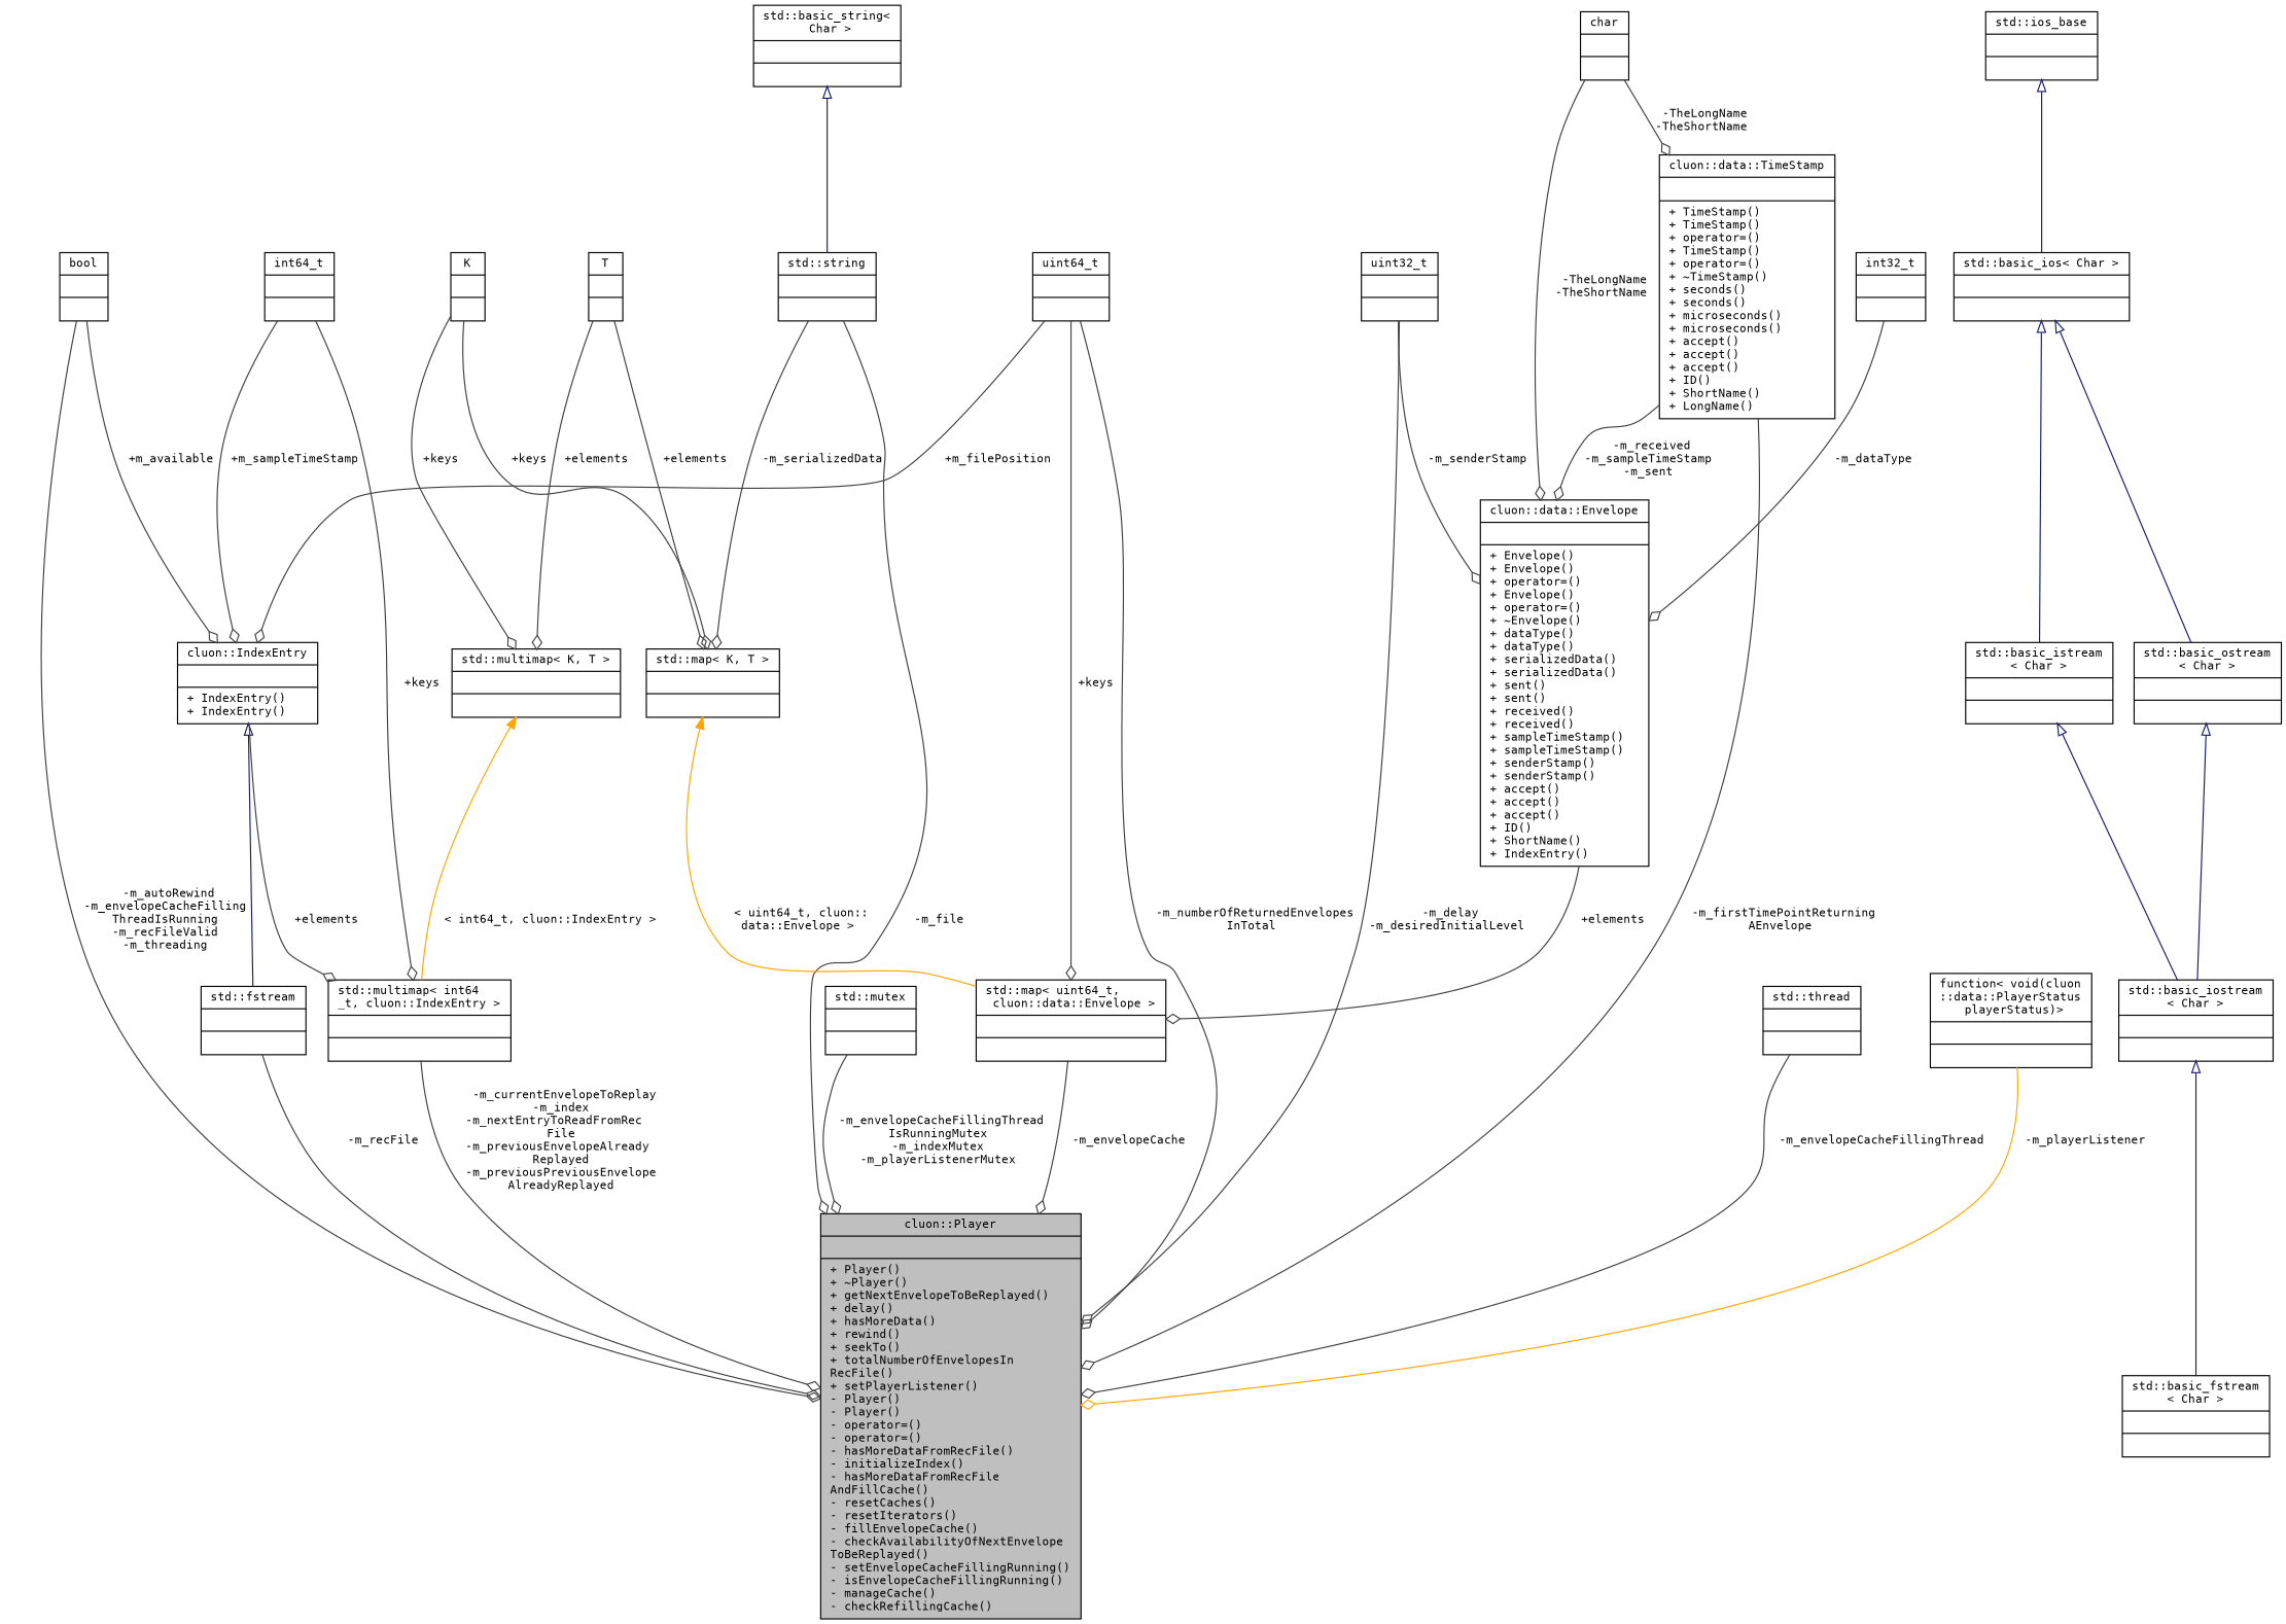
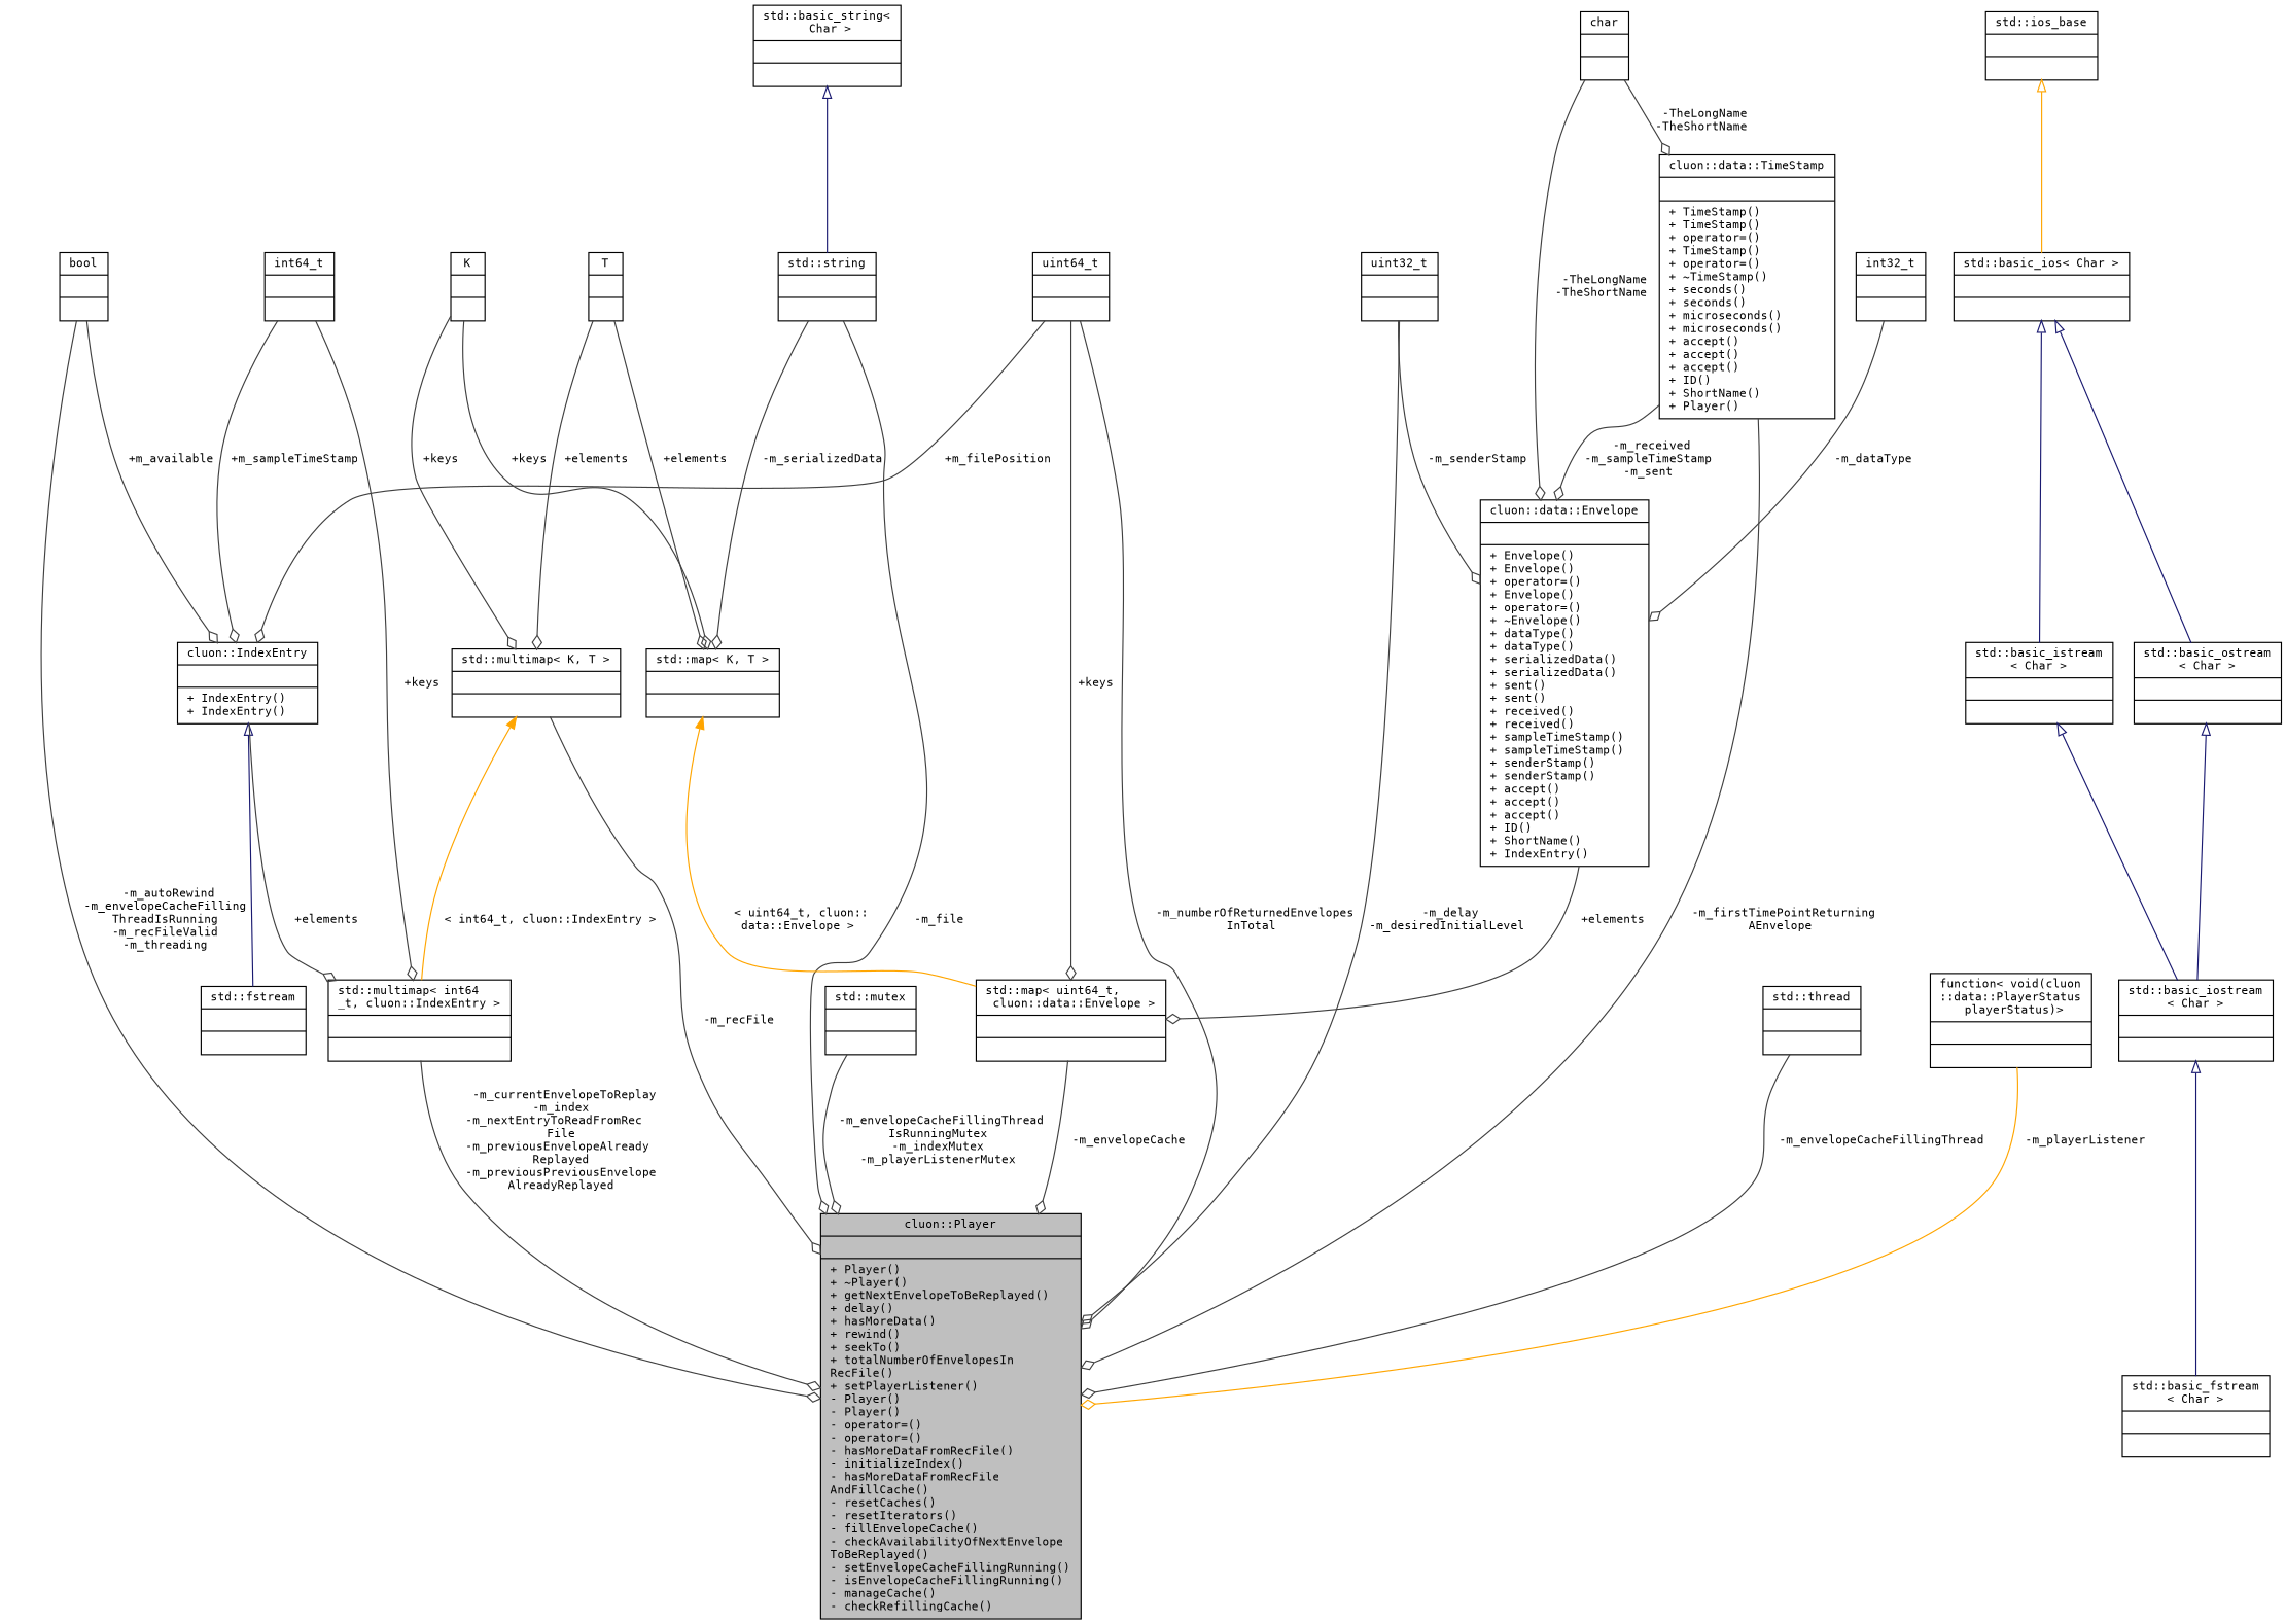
  digraph {
    fontname="DejaVu Sans Mono"
    node [color=black fillcolor=white fontname="DejaVu Sans Mono" fontsize=10 shape=record style=filled]
    edge [arrowhead=odiamond color=grey25 fontname="DejaVu Sans Mono" fontsize=10 labelfontname=Helvetica labelfontsize=10 style=solid]
    n1 [fillcolor=grey75 fontcolor=black height=0.2 label="{cluon::Player\n||+ Player()\l+ ~Player()\l+ getNextEnvelopeToBeReplayed()\l+ delay()\l+ hasMoreData()\l+ rewind()\l+ seekTo()\l+ totalNumberOfEnvelopesIn\lRecFile()\l+ setPlayerListener()\l- Player()\l- Player()\l- operator=()\l- operator=()\l- hasMoreDataFromRecFile()\l- initializeIndex()\l- hasMoreDataFromRecFile\lAndFillCache()\l- resetCaches()\l- resetIterators()\l- fillEnvelopeCache()\l- checkAvailabilityOfNextEnvelope\lToBeReplayed()\l- setEnvelopeCacheFillingRunning()\l- isEnvelopeCacheFillingRunning()\l- manageCache()\l- checkRefillingCache()\l}" width=0.4]
    n2 [height=0.2 label="{bool\n||}" width=0.4]
    n3 [height=0.2 label="{cluon::IndexEntry\n||+ IndexEntry()\l+ IndexEntry()\l}" width=0.4]
    n4 [height=0.2 label="{std::fstream\n||}" width=0.4]
    n5 [height=0.2 label="{std::multimap\< int64\l_t, cluon::IndexEntry \>\n||}" width=0.4]
    n6 [height=0.2 label="{std::string\n||}" width=0.4]
    n7 [height=0.2 label="{std::map\< K, T \>\n||}" width=0.4]
    n8 [height=0.2 label="{cluon::data::Envelope\n||+ Envelope()\l+ Envelope()\l+ operator=()\l+ Envelope()\l+ operator=()\l+ ~Envelope()\l+ dataType()\l+ dataType()\l+ serializedData()\l+ serializedData()\l+ sent()\l+ sent()\l+ received()\l+ received()\l+ sampleTimeStamp()\l+ sampleTimeStamp()\l+ senderStamp()\l+ senderStamp()\l+ accept()\l+ accept()\l+ accept()\l+ ID()\l+ ShortName()\l+ IndexEntry()\l}" width=0.4]
    n9 [height=0.2 label="{std::map\< uint64_t,\l cluon::data::Envelope \>\n||}" width=0.4]
    n10 [height=0.2 label="{std::basic_string\<\l Char \>\n||}" width=0.4]
    n11 [height=0.2 label="{std::basic_fstream\l\< Char \>\n||}" width=0.4]
    n12 [height=0.2 label="{std::basic_iostream\l\< Char \>\n||}" width=0.4]
    n13 [height=0.2 label="{std::basic_istream\l\< Char \>\n||}" width=0.4]
    n14 [height=0.2 label="{std::basic_ios\< Char \>\n||}" width=0.4]
    n15 [height=0.2 label="{std::basic_ostream\l\< Char \>\n||}" width=0.4]
    n16 [height=0.2 label="{std::ios_base\n||}" width=0.4]
    n17 [height=0.2 label="{std::mutex\n||}" width=0.4]
    n18 [height=0.2 label="{int64_t\n||}" width=0.4]
    n19 [height=0.2 label="{uint64_t\n||}" width=0.4]
    n20 [height=0.2 label="{std::multimap\< K, T \>\n||}" width=0.4]
    n21 [height=0.2 label="{K\n||}" width=0.4]
    n22 [height=0.2 label="{T\n||}" width=0.4]
    n23 [height=0.2 label="{uint32_t\n||}" width=0.4]
-   n24 [height=0.2 label="{cluon::data::TimeStamp\n||+ TimeStamp()\l+ TimeStamp()\l+ operator=()\l+ TimeStamp()\l+ operator=()\l+ ~TimeStamp()\l+ seconds()\l+ seconds()\l+ microseconds()\l+ microseconds()\l+ accept()\l+ accept()\l+ accept()\l+ ID()\l+ ShortName()\l+ LongName()\l}" width=0.4]
+   n24 [height=0.2 label="{cluon::data::TimeStamp\n||+ TimeStamp()\l+ TimeStamp()\l+ operator=()\l+ TimeStamp()\l+ operator=()\l+ ~TimeStamp()\l+ seconds()\l+ seconds()\l+ microseconds()\l+ microseconds()\l+ accept()\l+ accept()\l+ accept()\l+ ID()\l+ ShortName()\l+ Player()\l}" width=0.4]
    n25 [height=0.2 label="{char\n||}" width=0.4]
    n26 [height=0.2 label="{int32_t\n||}" width=0.4]
    n27 [height=0.2 label="{std::thread\n||}" width=0.4]
    n28 [height=0.2 label="{function\< void(cluon\l::data::PlayerStatus\l playerStatus)\>\n||}" width=0.4]
    n2 -> n1 [label=" -m_autoRewind\n-m_envelopeCacheFilling\lThreadIsRunning\n-m_recFileValid\n-m_threading"]
    n2 -> n3 [label=" +m_available"]
    n3 -> n4 [arrowtail=onormal color=midnightblue dir=back arrowhead=""]
    n3 -> n5 [label=" +elements"]
-   n4 -> n1 [label=" -m_recFile"]
+   n20 -> n1 [label=" -m_recFile"]
    n5 -> n1 [label=" -m_currentEnvelopeToReplay\n-m_index\n-m_nextEntryToReadFromRec\lFile\n-m_previousEnvelopeAlready\lReplayed\n-m_previousPreviousEnvelope\lAlreadyReplayed"]
    n6 -> n1 [label=" -m_file"]
    n6 -> n7 [label=" -m_serializedData"]
    n7 -> n9 [color=orange dir=back label=" \< uint64_t, cluon::\ldata::Envelope \>" arrowhead=""]
    n8 -> n9 [label=" +elements"]
    n9 -> n1 [label=" -m_envelopeCache"]
    n10 -> n6 [arrowtail=onormal color=midnightblue dir=back arrowhead=""]
    n12 -> n11 [arrowtail=onormal color=midnightblue dir=back arrowhead=""]
    n13 -> n12 [arrowtail=onormal color=midnightblue dir=back arrowhead=""]
    n14 -> n13 [arrowtail=onormal color=midnightblue dir=back arrowhead=""]
    n14 -> n15 [arrowtail=onormal color=midnightblue dir=back arrowhead=""]
    n15 -> n12 [arrowtail=onormal color=midnightblue dir=back arrowhead=""]
-   n16 -> n14 [arrowtail=onormal color=midnightblue dir=back arrowhead=""]
+   n16 -> n14 [arrowtail=onormal color=orange dir=back arrowhead=""]
    n17 -> n1 [label=" -m_envelopeCacheFillingThread\lIsRunningMutex\n-m_indexMutex\n-m_playerListenerMutex"]
    n18 -> n3 [label=" +m_sampleTimeStamp"]
    n18 -> n5 [label=" +keys"]
    n19 -> n1 [label=" -m_numberOfReturnedEnvelopes\lInTotal"]
    n19 -> n3 [label=" +m_filePosition"]
    n19 -> n9 [label=" +keys"]
    n20 -> n5 [color=orange dir=back label=" \< int64_t, cluon::IndexEntry \>" arrowhead=""]
    n21 -> n7 [label=" +keys"]
    n21 -> n20 [label=" +keys"]
    n22 -> n7 [label=" +elements"]
    n22 -> n20 [label=" +elements"]
    n23 -> n1 [label=" -m_delay\n-m_desiredInitialLevel"]
    n23 -> n8 [label=" -m_senderStamp"]
    n24 -> n1 [label=" -m_firstTimePointReturning\lAEnvelope"]
    n24 -> n8 [label=" -m_received\n-m_sampleTimeStamp\n-m_sent"]
    n25 -> n8 [label=" -TheLongName\n-TheShortName"]
    n25 -> n24 [label=" -TheLongName\n-TheShortName"]
    n26 -> n8 [label=" -m_dataType"]
    n27 -> n1 [label=" -m_envelopeCacheFillingThread"]
    n28 -> n1 [color=orange label=" -m_playerListener"]
  }
